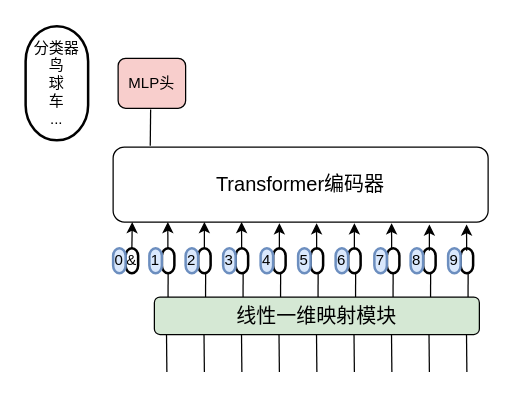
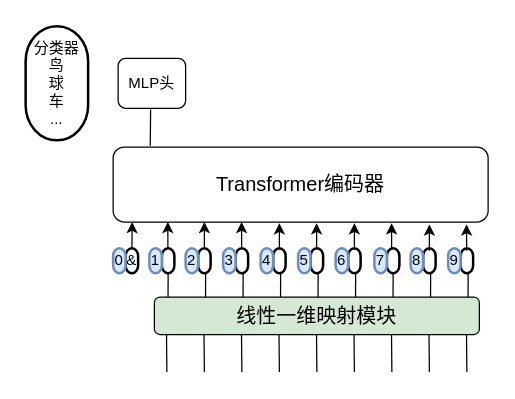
  <mxCell id="0" />
  <mxCell id="1" parent="0" />
  <mxCell id="2" value="&lt;font style=&quot;font-size: 16px;&quot;&gt;线性一维映射模块&lt;/font&gt;" style="rounded=1;whiteSpace=wrap;html=1;fillColor=#d5e8d4;" vertex="1" parent="1"><mxGeometry x="123" y="237" width="260" height="30" as="geometry" /></mxCell>
  <mxCell id="3" value="" style="endArrow=none;html=1;rounded=0;entryX=0.054;entryY=1.021;entryDx=0;entryDy=0;entryPerimeter=0;" edge="1" parent="1"><mxGeometry width="50" height="50" relative="1" as="geometry"><mxPoint x="133" y="297" as="sourcePoint" /><mxPoint x="132.71" y="267" as="targetPoint" /></mxGeometry></mxCell>
  <mxCell id="4" value="" style="endArrow=none;html=1;rounded=0;entryX=0.054;entryY=1.021;entryDx=0;entryDy=0;entryPerimeter=0;" edge="1" parent="1"><mxGeometry width="50" height="50" relative="1" as="geometry"><mxPoint x="163" y="297" as="sourcePoint" /><mxPoint x="162.71" y="267" as="targetPoint" /></mxGeometry></mxCell>
  <mxCell id="5" value="" style="endArrow=none;html=1;rounded=0;entryX=0.054;entryY=1.021;entryDx=0;entryDy=0;entryPerimeter=0;" edge="1" parent="1"><mxGeometry width="50" height="50" relative="1" as="geometry"><mxPoint x="193" y="297" as="sourcePoint" /><mxPoint x="192.71" y="267" as="targetPoint" /></mxGeometry></mxCell>
  <mxCell id="6" value="" style="endArrow=none;html=1;rounded=0;entryX=0.054;entryY=1.021;entryDx=0;entryDy=0;entryPerimeter=0;" edge="1" parent="1"><mxGeometry width="50" height="50" relative="1" as="geometry"><mxPoint x="223" y="297" as="sourcePoint" /><mxPoint x="222.71" y="267" as="targetPoint" /></mxGeometry></mxCell>
  <mxCell id="7" value="" style="endArrow=none;html=1;rounded=0;entryX=0.054;entryY=1.021;entryDx=0;entryDy=0;entryPerimeter=0;" edge="1" parent="1"><mxGeometry width="50" height="50" relative="1" as="geometry"><mxPoint x="253" y="297" as="sourcePoint" /><mxPoint x="252.71" y="267" as="targetPoint" /></mxGeometry></mxCell>
  <mxCell id="8" value="" style="endArrow=none;html=1;rounded=0;entryX=0.054;entryY=1.021;entryDx=0;entryDy=0;entryPerimeter=0;" edge="1" parent="1"><mxGeometry width="50" height="50" relative="1" as="geometry"><mxPoint x="283" y="297" as="sourcePoint" /><mxPoint x="282.71" y="267" as="targetPoint" /></mxGeometry></mxCell>
  <mxCell id="9" value="" style="endArrow=none;html=1;rounded=0;entryX=0.054;entryY=1.021;entryDx=0;entryDy=0;entryPerimeter=0;" edge="1" parent="1"><mxGeometry width="50" height="50" relative="1" as="geometry"><mxPoint x="313" y="297" as="sourcePoint" /><mxPoint x="312.71" y="267" as="targetPoint" /></mxGeometry></mxCell>
  <mxCell id="10" value="" style="endArrow=none;html=1;rounded=0;entryX=0.054;entryY=1.021;entryDx=0;entryDy=0;entryPerimeter=0;" edge="1" parent="1"><mxGeometry width="50" height="50" relative="1" as="geometry"><mxPoint x="343" y="297" as="sourcePoint" /><mxPoint x="342.71" y="267" as="targetPoint" /></mxGeometry></mxCell>
  <mxCell id="11" value="" style="endArrow=none;html=1;rounded=0;entryX=0.054;entryY=1.021;entryDx=0;entryDy=0;entryPerimeter=0;" edge="1" parent="1"><mxGeometry width="50" height="50" relative="1" as="geometry"><mxPoint x="373" y="297" as="sourcePoint" /><mxPoint x="372.71" y="267" as="targetPoint" /></mxGeometry></mxCell>
  <mxCell id="12" value="" style="endArrow=none;html=1;rounded=0;" edge="1" parent="1"><mxGeometry width="50" height="50" relative="1" as="geometry"><mxPoint x="133.95" y="237" as="sourcePoint" /><mxPoint x="134" y="217" as="targetPoint" /></mxGeometry></mxCell>
  <mxCell id="13" value="" style="endArrow=none;html=1;rounded=0;" edge="1" parent="1"><mxGeometry width="50" height="50" relative="1" as="geometry"><mxPoint x="163.95" y="237" as="sourcePoint" /><mxPoint x="164" y="217" as="targetPoint" /></mxGeometry></mxCell>
  <mxCell id="14" value="" style="endArrow=none;html=1;rounded=0;" edge="1" parent="1"><mxGeometry width="50" height="50" relative="1" as="geometry"><mxPoint x="193.95" y="237" as="sourcePoint" /><mxPoint x="194" y="217" as="targetPoint" /></mxGeometry></mxCell>
  <mxCell id="15" value="" style="endArrow=none;html=1;rounded=0;" edge="1" parent="1"><mxGeometry width="50" height="50" relative="1" as="geometry"><mxPoint x="223.95" y="237" as="sourcePoint" /><mxPoint x="224" y="217" as="targetPoint" /></mxGeometry></mxCell>
  <mxCell id="16" value="" style="endArrow=none;html=1;rounded=0;" edge="1" parent="1"><mxGeometry width="50" height="50" relative="1" as="geometry"><mxPoint x="253.95" y="237" as="sourcePoint" /><mxPoint x="254" y="217" as="targetPoint" /></mxGeometry></mxCell>
  <mxCell id="17" value="" style="endArrow=none;html=1;rounded=0;" edge="1" parent="1"><mxGeometry width="50" height="50" relative="1" as="geometry"><mxPoint x="283.95" y="237" as="sourcePoint" /><mxPoint x="284" y="217" as="targetPoint" /></mxGeometry></mxCell>
  <mxCell id="18" value="" style="endArrow=none;html=1;rounded=0;" edge="1" parent="1"><mxGeometry width="50" height="50" relative="1" as="geometry"><mxPoint x="313.95" y="237" as="sourcePoint" /><mxPoint x="314" y="217" as="targetPoint" /></mxGeometry></mxCell>
  <mxCell id="19" value="" style="endArrow=none;html=1;rounded=0;" edge="1" parent="1"><mxGeometry width="50" height="50" relative="1" as="geometry"><mxPoint x="343.95" y="237" as="sourcePoint" /><mxPoint x="344" y="217" as="targetPoint" /></mxGeometry></mxCell>
  <mxCell id="20" value="" style="endArrow=none;html=1;rounded=0;" edge="1" parent="1"><mxGeometry width="50" height="50" relative="1" as="geometry"><mxPoint x="373.95" y="237" as="sourcePoint" /><mxPoint x="374" y="217" as="targetPoint" /></mxGeometry></mxCell>
  <mxCell id="21" value="" style="strokeWidth=2;html=1;shape=mxgraph.flowchart.terminator;whiteSpace=wrap;direction=south;" vertex="1" parent="1"><mxGeometry x="129" y="198" width="10" height="20" as="geometry" /></mxCell>
  <mxCell id="22" value="1" style="strokeWidth=2;html=1;shape=mxgraph.flowchart.terminator;whiteSpace=wrap;direction=south;fillColor=#dae8fc;strokeColor=#6c8ebf;" vertex="1" parent="1"><mxGeometry x="119" y="198" width="10" height="20" as="geometry" /></mxCell>
  <mxCell id="23" value="" style="strokeWidth=2;html=1;shape=mxgraph.flowchart.terminator;whiteSpace=wrap;direction=south;" vertex="1" parent="1"><mxGeometry x="158" y="198" width="10" height="20" as="geometry" /></mxCell>
  <mxCell id="24" value="2" style="strokeWidth=2;html=1;shape=mxgraph.flowchart.terminator;whiteSpace=wrap;direction=south;fillColor=#dae8fc;strokeColor=#6c8ebf;" vertex="1" parent="1"><mxGeometry x="148" y="198" width="10" height="20" as="geometry" /></mxCell>
  <mxCell id="25" value="" style="strokeWidth=2;html=1;shape=mxgraph.flowchart.terminator;whiteSpace=wrap;direction=south;" vertex="1" parent="1"><mxGeometry x="188" y="198" width="10" height="20" as="geometry" /></mxCell>
  <mxCell id="26" value="3" style="strokeWidth=2;html=1;shape=mxgraph.flowchart.terminator;whiteSpace=wrap;direction=south;fillColor=#dae8fc;strokeColor=#6c8ebf;" vertex="1" parent="1"><mxGeometry x="178" y="198" width="10" height="20" as="geometry" /></mxCell>
  <mxCell id="27" value="" style="strokeWidth=2;html=1;shape=mxgraph.flowchart.terminator;whiteSpace=wrap;direction=south;" vertex="1" parent="1"><mxGeometry x="218" y="198" width="10" height="20" as="geometry" /></mxCell>
  <mxCell id="28" value="4" style="strokeWidth=2;html=1;shape=mxgraph.flowchart.terminator;whiteSpace=wrap;direction=south;fillColor=#dae8fc;strokeColor=#6c8ebf;" vertex="1" parent="1"><mxGeometry x="208" y="198" width="10" height="20" as="geometry" /></mxCell>
  <mxCell id="29" value="" style="strokeWidth=2;html=1;shape=mxgraph.flowchart.terminator;whiteSpace=wrap;direction=south;" vertex="1" parent="1"><mxGeometry x="248" y="198" width="10" height="20" as="geometry" /></mxCell>
  <mxCell id="30" value="5" style="strokeWidth=2;html=1;shape=mxgraph.flowchart.terminator;whiteSpace=wrap;direction=south;fillColor=#dae8fc;strokeColor=#6c8ebf;" vertex="1" parent="1"><mxGeometry x="238" y="198" width="10" height="20" as="geometry" /></mxCell>
  <mxCell id="31" value="" style="strokeWidth=2;html=1;shape=mxgraph.flowchart.terminator;whiteSpace=wrap;direction=south;" vertex="1" parent="1"><mxGeometry x="278" y="198" width="10" height="20" as="geometry" /></mxCell>
  <mxCell id="32" value="6" style="strokeWidth=2;html=1;shape=mxgraph.flowchart.terminator;whiteSpace=wrap;direction=south;fillColor=#dae8fc;strokeColor=#6c8ebf;" vertex="1" parent="1"><mxGeometry x="268" y="198" width="10" height="20" as="geometry" /></mxCell>
  <mxCell id="33" value="" style="strokeWidth=2;html=1;shape=mxgraph.flowchart.terminator;whiteSpace=wrap;direction=south;" vertex="1" parent="1"><mxGeometry x="309" y="198" width="10" height="20" as="geometry" /></mxCell>
  <mxCell id="34" value="7" style="strokeWidth=2;html=1;shape=mxgraph.flowchart.terminator;whiteSpace=wrap;direction=south;fillColor=#dae8fc;strokeColor=#6c8ebf;" vertex="1" parent="1"><mxGeometry x="299" y="198" width="10" height="20" as="geometry" /></mxCell>
  <mxCell id="35" value="" style="strokeWidth=2;html=1;shape=mxgraph.flowchart.terminator;whiteSpace=wrap;direction=south;" vertex="1" parent="1"><mxGeometry x="338" y="198" width="10" height="20" as="geometry" /></mxCell>
  <mxCell id="36" value="8" style="strokeWidth=2;html=1;shape=mxgraph.flowchart.terminator;whiteSpace=wrap;direction=south;fillColor=#dae8fc;strokeColor=#6c8ebf;" vertex="1" parent="1"><mxGeometry x="328" y="198" width="10" height="20" as="geometry" /></mxCell>
  <mxCell id="37" value="" style="strokeWidth=2;html=1;shape=mxgraph.flowchart.terminator;whiteSpace=wrap;direction=south;" vertex="1" parent="1"><mxGeometry x="368" y="198" width="10" height="20" as="geometry" /></mxCell>
  <mxCell id="38" value="9" style="strokeWidth=2;html=1;shape=mxgraph.flowchart.terminator;whiteSpace=wrap;direction=south;fillColor=#dae8fc;strokeColor=#6c8ebf;" vertex="1" parent="1"><mxGeometry x="358" y="198" width="10" height="20" as="geometry" /></mxCell>
  <mxCell id="39" value="&amp;amp;" style="strokeWidth=2;html=1;shape=mxgraph.flowchart.terminator;whiteSpace=wrap;direction=south;" vertex="1" parent="1"><mxGeometry x="100" y="198" width="10" height="20" as="geometry" /></mxCell>
  <mxCell id="40" value="0" style="strokeWidth=2;html=1;shape=mxgraph.flowchart.terminator;whiteSpace=wrap;direction=south;fillColor=#dae8fc;strokeColor=#6c8ebf;" vertex="1" parent="1"><mxGeometry x="90" y="198" width="10" height="20" as="geometry" /></mxCell>
  <mxCell id="41" value="&lt;font style=&quot;font-size: 16px;&quot;&gt;Transformer编码器&lt;/font&gt;" style="rounded=1;whiteSpace=wrap;html=1;" vertex="1" parent="1"><mxGeometry x="90" y="117" width="300" height="60" as="geometry" /></mxCell>
  <mxCell id="42" style="edgeStyle=orthogonalEdgeStyle;rounded=0;orthogonalLoop=1;jettySize=auto;html=1;exitX=0;exitY=0.5;exitDx=0;exitDy=0;exitPerimeter=0;entryX=0.051;entryY=1;entryDx=0;entryDy=0;entryPerimeter=0;" edge="1" parent="1" source="39" target="41"><mxGeometry relative="1" as="geometry" /></mxCell>
  <mxCell id="43" style="edgeStyle=orthogonalEdgeStyle;rounded=0;orthogonalLoop=1;jettySize=auto;html=1;exitX=0;exitY=0.5;exitDx=0;exitDy=0;exitPerimeter=0;entryX=0.051;entryY=1;entryDx=0;entryDy=0;entryPerimeter=0;" edge="1" parent="1"><mxGeometry relative="1" as="geometry"><mxPoint x="133.76" y="198" as="sourcePoint" /><mxPoint x="133.76" y="177" as="targetPoint" /><Array as="points"><mxPoint x="133.76" y="177" /></Array></mxGeometry></mxCell>
  <mxCell id="44" style="edgeStyle=orthogonalEdgeStyle;rounded=0;orthogonalLoop=1;jettySize=auto;html=1;exitX=0;exitY=0.5;exitDx=0;exitDy=0;exitPerimeter=0;entryX=0.051;entryY=1;entryDx=0;entryDy=0;entryPerimeter=0;" edge="1" parent="1"><mxGeometry relative="1" as="geometry"><mxPoint x="163" y="198" as="sourcePoint" /><mxPoint x="163" y="177" as="targetPoint" /></mxGeometry></mxCell>
  <mxCell id="45" style="edgeStyle=orthogonalEdgeStyle;rounded=0;orthogonalLoop=1;jettySize=auto;html=1;exitX=0;exitY=0.5;exitDx=0;exitDy=0;exitPerimeter=0;entryX=0.051;entryY=1;entryDx=0;entryDy=0;entryPerimeter=0;" edge="1" parent="1"><mxGeometry relative="1" as="geometry"><mxPoint x="192.76" y="198" as="sourcePoint" /><mxPoint x="192.76" y="177" as="targetPoint" /><Array as="points"><mxPoint x="192.76" y="177" /></Array></mxGeometry></mxCell>
  <mxCell id="46" style="edgeStyle=orthogonalEdgeStyle;rounded=0;orthogonalLoop=1;jettySize=auto;html=1;exitX=0;exitY=0.5;exitDx=0;exitDy=0;exitPerimeter=0;entryX=0.051;entryY=1;entryDx=0;entryDy=0;entryPerimeter=0;" edge="1" parent="1"><mxGeometry relative="1" as="geometry"><mxPoint x="223" y="199" as="sourcePoint" /><mxPoint x="223" y="178" as="targetPoint" /></mxGeometry></mxCell>
  <mxCell id="47" style="edgeStyle=orthogonalEdgeStyle;rounded=0;orthogonalLoop=1;jettySize=auto;html=1;exitX=0;exitY=0.5;exitDx=0;exitDy=0;exitPerimeter=0;entryX=0.051;entryY=1;entryDx=0;entryDy=0;entryPerimeter=0;" edge="1" parent="1"><mxGeometry relative="1" as="geometry"><mxPoint x="252.76" y="199" as="sourcePoint" /><mxPoint x="252.76" y="178" as="targetPoint" /><Array as="points"><mxPoint x="252.76" y="178" /></Array></mxGeometry></mxCell>
  <mxCell id="48" style="edgeStyle=orthogonalEdgeStyle;rounded=0;orthogonalLoop=1;jettySize=auto;html=1;exitX=0;exitY=0.5;exitDx=0;exitDy=0;exitPerimeter=0;entryX=0.051;entryY=1;entryDx=0;entryDy=0;entryPerimeter=0;" edge="1" parent="1"><mxGeometry relative="1" as="geometry"><mxPoint x="283" y="199" as="sourcePoint" /><mxPoint x="283" y="178" as="targetPoint" /></mxGeometry></mxCell>
  <mxCell id="49" style="edgeStyle=orthogonalEdgeStyle;rounded=0;orthogonalLoop=1;jettySize=auto;html=1;exitX=0;exitY=0.5;exitDx=0;exitDy=0;exitPerimeter=0;entryX=0.051;entryY=1;entryDx=0;entryDy=0;entryPerimeter=0;" edge="1" parent="1"><mxGeometry relative="1" as="geometry"><mxPoint x="312.76" y="199" as="sourcePoint" /><mxPoint x="312.76" y="178" as="targetPoint" /><Array as="points"><mxPoint x="312.76" y="178" /></Array></mxGeometry></mxCell>
  <mxCell id="50" style="edgeStyle=orthogonalEdgeStyle;rounded=0;orthogonalLoop=1;jettySize=auto;html=1;exitX=0;exitY=0.5;exitDx=0;exitDy=0;exitPerimeter=0;entryX=0.051;entryY=1;entryDx=0;entryDy=0;entryPerimeter=0;" edge="1" parent="1"><mxGeometry relative="1" as="geometry"><mxPoint x="343" y="200" as="sourcePoint" /><mxPoint x="343" y="179" as="targetPoint" /></mxGeometry></mxCell>
  <mxCell id="51" style="edgeStyle=orthogonalEdgeStyle;rounded=0;orthogonalLoop=1;jettySize=auto;html=1;exitX=0;exitY=0.5;exitDx=0;exitDy=0;exitPerimeter=0;entryX=0.051;entryY=1;entryDx=0;entryDy=0;entryPerimeter=0;" edge="1" parent="1"><mxGeometry relative="1" as="geometry"><mxPoint x="372.76" y="200" as="sourcePoint" /><mxPoint x="372.76" y="179" as="targetPoint" /><Array as="points"><mxPoint x="372.76" y="179" /></Array></mxGeometry></mxCell>
  <mxCell id="52" value="" style="endArrow=none;html=1;rounded=0;exitX=0.099;exitY=-0.016;exitDx=0;exitDy=0;exitPerimeter=0;" edge="1" parent="1" source="41"><mxGeometry width="50" height="50" relative="1" as="geometry"><mxPoint x="80" y="77" as="sourcePoint" /><mxPoint x="120" y="87" as="targetPoint" /></mxGeometry></mxCell>
- <mxCell id="53" value="MLP头" style="rounded=1;whiteSpace=wrap;html=1;fillColor=#f8cecc;" vertex="1" parent="1"><mxGeometry x="94" y="46" width="54" height="40" as="geometry" /></mxCell>
+ <mxCell id="53" value="MLP头" style="rounded=1;whiteSpace=wrap;html=1;" vertex="1" parent="1"><mxGeometry x="94" y="46" width="54" height="40" as="geometry" /></mxCell>
  <mxCell id="54" value="分类器&lt;div&gt;鸟&lt;/div&gt;&lt;div&gt;球&lt;/div&gt;&lt;div&gt;车&lt;/div&gt;&lt;div&gt;...&lt;/div&gt;" style="strokeWidth=2;html=1;shape=mxgraph.flowchart.terminator;whiteSpace=wrap;direction=south;" vertex="1" parent="1"><mxGeometry x="20" y="20.38" width="50" height="91.25" as="geometry" /></mxCell>
